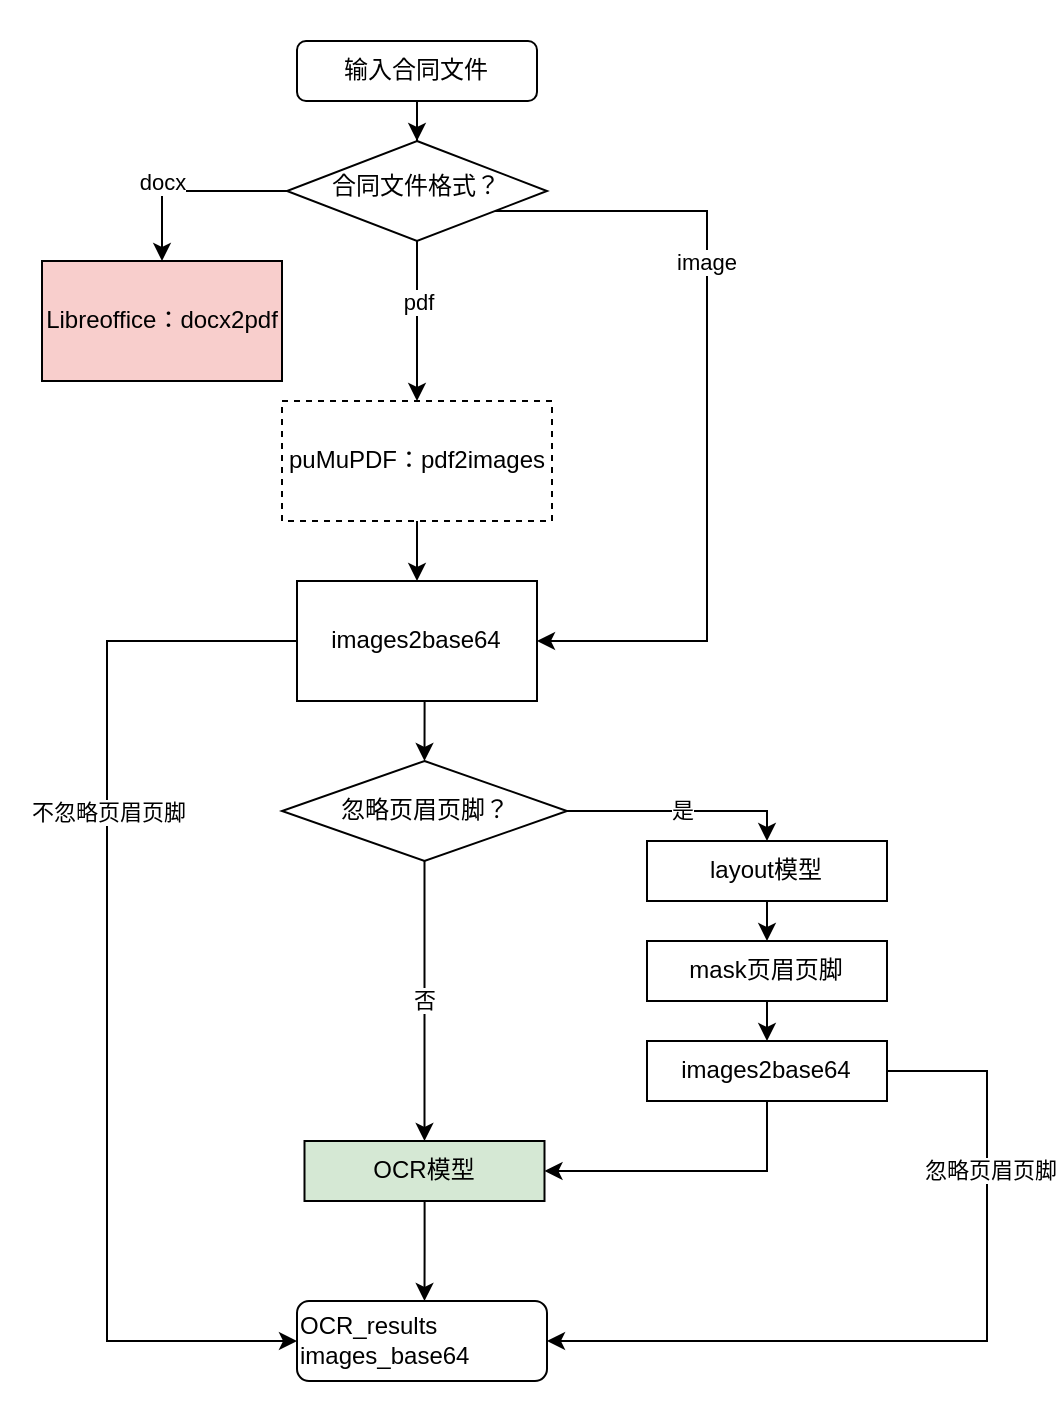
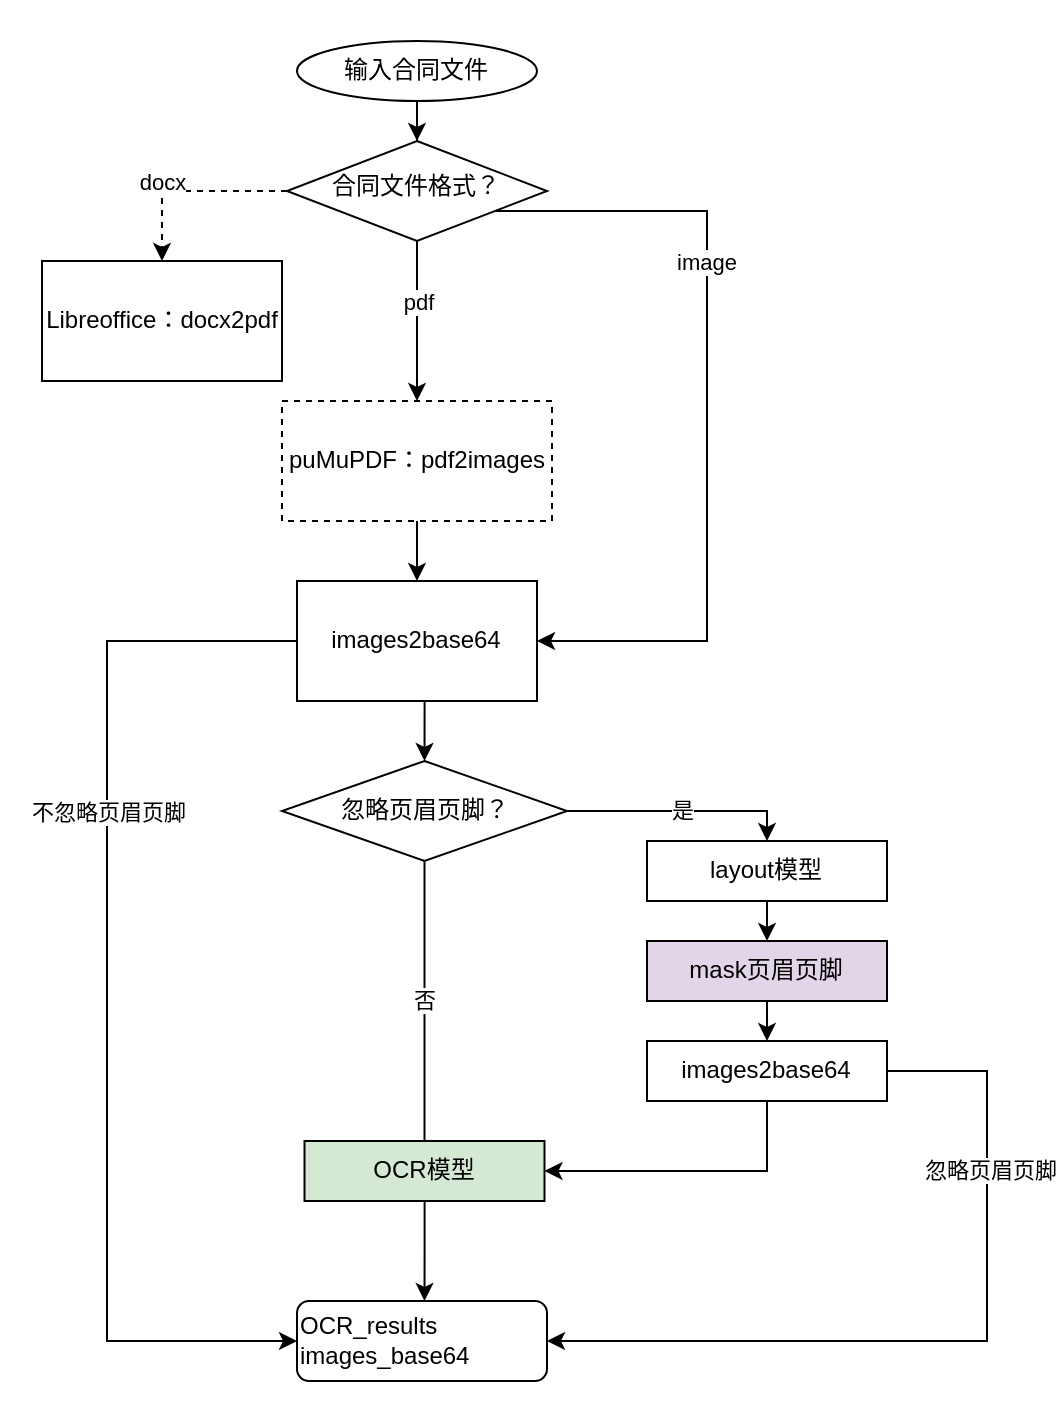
  <mxCell id="0" />
  <mxCell id="1" parent="0" />
- <mxCell id="2" style="edgeStyle=orthogonalEdgeStyle;rounded=0;orthogonalLoop=1;jettySize=auto;html=1;entryX=0.5;entryY=0;entryDx=0;entryDy=0;" edge="1" parent="1" source="8" target="11"><mxGeometry relative="1" as="geometry"><mxPoint x="83" y="230" as="targetPoint" /></mxGeometry></mxCell>
+ <mxCell id="2" style="edgeStyle=orthogonalEdgeStyle;rounded=0;orthogonalLoop=1;jettySize=auto;html=1;entryX=0.5;entryY=0;entryDx=0;entryDy=0;dashed=1;" edge="1" parent="1" source="8" target="11"><mxGeometry relative="1" as="geometry"><mxPoint x="83" y="230" as="targetPoint" /></mxGeometry></mxCell>
  <mxCell id="3" value="docx" style="edgeLabel;html=1;align=center;verticalAlign=middle;resizable=0;points=[];" vertex="1" connectable="0" parent="2"><mxGeometry x="0.441" y="-2" relative="1" as="geometry"><mxPoint x="2" y="-12" as="offset" /></mxGeometry></mxCell>
  <mxCell id="4" style="edgeStyle=orthogonalEdgeStyle;rounded=0;orthogonalLoop=1;jettySize=auto;html=1;entryX=0.5;entryY=0;entryDx=0;entryDy=0;" edge="1" parent="1" source="8" target="13"><mxGeometry relative="1" as="geometry"><mxPoint x="208" y="230" as="targetPoint" /></mxGeometry></mxCell>
  <mxCell id="5" value="pdf" style="edgeLabel;html=1;align=center;verticalAlign=middle;resizable=0;points=[];" vertex="1" connectable="0" parent="4"><mxGeometry x="-0.237" y="-1" relative="1" as="geometry"><mxPoint x="1" y="-1" as="offset" /></mxGeometry></mxCell>
  <mxCell id="6" style="edgeStyle=orthogonalEdgeStyle;rounded=0;orthogonalLoop=1;jettySize=auto;html=1;entryX=1;entryY=0.5;entryDx=0;entryDy=0;" edge="1" parent="1" source="8" target="17"><mxGeometry relative="1" as="geometry"><mxPoint x="333" y="230" as="targetPoint" /><Array as="points"><mxPoint x="353" y="105" /><mxPoint x="353" y="320" /></Array></mxGeometry></mxCell>
  <mxCell id="7" value="image" style="edgeLabel;html=1;align=center;verticalAlign=middle;resizable=0;points=[];" vertex="1" connectable="0" parent="6"><mxGeometry x="0.474" y="-1" relative="1" as="geometry"><mxPoint y="-168" as="offset" /></mxGeometry></mxCell>
  <mxCell id="8" value="&lt;span&gt;合同文件格式？&lt;/span&gt;" style="rhombus;whiteSpace=wrap;html=1;shadow=0;fontFamily=Helvetica;fontSize=12;align=center;strokeWidth=1;spacing=6;spacingTop=-4;" parent="1" vertex="1"><mxGeometry x="143" y="70" width="130" height="50" as="geometry" /></mxCell>
  <mxCell id="9" style="edgeStyle=orthogonalEdgeStyle;rounded=0;orthogonalLoop=1;jettySize=auto;html=1;entryX=0.5;entryY=0;entryDx=0;entryDy=0;" edge="1" parent="1" source="10" target="8"><mxGeometry relative="1" as="geometry" /></mxCell>
- <mxCell id="10" value="输入合同文件" style="rounded=1;whiteSpace=wrap;html=1;fontSize=12;glass=0;strokeWidth=1;shadow=0;" vertex="1" parent="1"><mxGeometry x="148" y="20" width="120" height="30" as="geometry" /></mxCell>
- <mxCell id="11" value="Libreoffice：docx2pdf" style="rounded=0;whiteSpace=wrap;html=1;fillColor=#f8cecc;" vertex="1" parent="1"><mxGeometry x="20.5" y="130" width="120" height="60" as="geometry" /></mxCell>
+ <mxCell id="10" value="输入合同文件" style="ellipse;whiteSpace=wrap;html=1;fontSize=12;glass=0;strokeWidth=1;shadow=0;" vertex="1" parent="1"><mxGeometry x="148" y="20" width="120" height="30" as="geometry" /></mxCell>
+ <mxCell id="11" value="Libreoffice：docx2pdf" style="rounded=0;whiteSpace=wrap;html=1;" vertex="1" parent="1"><mxGeometry x="20.5" y="130" width="120" height="60" as="geometry" /></mxCell>
  <mxCell id="12" style="edgeStyle=orthogonalEdgeStyle;rounded=0;orthogonalLoop=1;jettySize=auto;html=1;entryX=0.5;entryY=0;entryDx=0;entryDy=0;" edge="1" parent="1" source="13" target="17"><mxGeometry relative="1" as="geometry" /></mxCell>
  <mxCell id="13" value="puMuPDF：pdf2images" style="rounded=0;whiteSpace=wrap;html=1;dashed=1;" vertex="1" parent="1"><mxGeometry x="140.5" y="200" width="135" height="60" as="geometry" /></mxCell>
  <mxCell id="14" style="edgeStyle=orthogonalEdgeStyle;rounded=0;orthogonalLoop=1;jettySize=auto;html=1;exitX=0.5;exitY=1;exitDx=0;exitDy=0;entryX=0.5;entryY=0;entryDx=0;entryDy=0;" edge="1" parent="1" source="17" target="20"><mxGeometry relative="1" as="geometry" /></mxCell>
  <mxCell id="15" style="edgeStyle=orthogonalEdgeStyle;rounded=0;orthogonalLoop=1;jettySize=auto;html=1;exitX=0;exitY=0.5;exitDx=0;exitDy=0;entryX=0;entryY=0.5;entryDx=0;entryDy=0;" edge="1" parent="1" source="17" target="31"><mxGeometry relative="1" as="geometry"><Array as="points"><mxPoint x="53" y="320" /><mxPoint x="53" y="670" /></Array></mxGeometry></mxCell>
  <mxCell id="16" value="不忽略页眉页脚" style="edgeLabel;html=1;align=center;verticalAlign=middle;resizable=0;points=[];" vertex="1" connectable="0" parent="15"><mxGeometry x="0.28" y="-3" relative="1" as="geometry"><mxPoint x="3" y="-166" as="offset" /></mxGeometry></mxCell>
  <mxCell id="17" value="images2base64" style="rounded=0;whiteSpace=wrap;html=1;" vertex="1" parent="1"><mxGeometry x="148" y="290" width="120" height="60" as="geometry" /></mxCell>
  <mxCell id="18" value="是" style="edgeStyle=orthogonalEdgeStyle;rounded=0;orthogonalLoop=1;jettySize=auto;html=1;exitX=1;exitY=0.5;exitDx=0;exitDy=0;entryX=0.5;entryY=0;entryDx=0;entryDy=0;" edge="1" parent="1" source="20" target="22"><mxGeometry relative="1" as="geometry"><mxPoint x="353" y="420" as="targetPoint" /><Array as="points"><mxPoint x="383" y="405" /></Array></mxGeometry></mxCell>
- <mxCell id="19" value="否" style="edgeStyle=orthogonalEdgeStyle;rounded=0;orthogonalLoop=1;jettySize=auto;html=1;exitX=0.5;exitY=1;exitDx=0;exitDy=0;entryX=0.5;entryY=0;entryDx=0;entryDy=0;" edge="1" parent="1" source="20" target="24"><mxGeometry relative="1" as="geometry"><mxPoint x="208" y="510" as="targetPoint" /></mxGeometry></mxCell>
+ <mxCell id="19" value="否" style="edgeStyle=orthogonalEdgeStyle;rounded=0;orthogonalLoop=1;jettySize=auto;html=1;exitX=0.5;exitY=1;exitDx=0;exitDy=0;entryX=0.5;entryY=0;entryDx=0;entryDy=0;endArrow=none;" edge="1" parent="1" source="20" target="24"><mxGeometry relative="1" as="geometry"><mxPoint x="208" y="510" as="targetPoint" /></mxGeometry></mxCell>
  <mxCell id="20" value="忽略页眉页脚？" style="rhombus;whiteSpace=wrap;html=1;" vertex="1" parent="1"><mxGeometry x="140.5" y="380" width="142.5" height="50" as="geometry" /></mxCell>
  <mxCell id="21" style="edgeStyle=orthogonalEdgeStyle;rounded=0;orthogonalLoop=1;jettySize=auto;html=1;exitX=0.5;exitY=1;exitDx=0;exitDy=0;entryX=0.5;entryY=0;entryDx=0;entryDy=0;" edge="1" parent="1" source="22" target="30"><mxGeometry relative="1" as="geometry" /></mxCell>
  <mxCell id="22" value="layout模型" style="rounded=0;whiteSpace=wrap;html=1;" vertex="1" parent="1"><mxGeometry x="323" y="420" width="120" height="30" as="geometry" /></mxCell>
  <mxCell id="23" style="edgeStyle=orthogonalEdgeStyle;rounded=0;orthogonalLoop=1;jettySize=auto;html=1;" edge="1" parent="1" source="24"><mxGeometry relative="1" as="geometry"><mxPoint x="211.75" y="650" as="targetPoint" /></mxGeometry></mxCell>
  <mxCell id="24" value="OCR模型" style="rounded=0;whiteSpace=wrap;html=1;fillColor=#d5e8d4;" vertex="1" parent="1"><mxGeometry x="151.75" y="570" width="120" height="30" as="geometry" /></mxCell>
  <mxCell id="25" style="edgeStyle=orthogonalEdgeStyle;rounded=0;orthogonalLoop=1;jettySize=auto;html=1;exitX=0.5;exitY=1;exitDx=0;exitDy=0;entryX=1;entryY=0.5;entryDx=0;entryDy=0;" edge="1" parent="1" source="28" target="24"><mxGeometry relative="1" as="geometry"><Array as="points"><mxPoint x="383" y="585" /></Array></mxGeometry></mxCell>
  <mxCell id="26" style="edgeStyle=orthogonalEdgeStyle;rounded=0;orthogonalLoop=1;jettySize=auto;html=1;entryX=1;entryY=0.5;entryDx=0;entryDy=0;" edge="1" parent="1" source="28" target="31"><mxGeometry relative="1" as="geometry"><Array as="points"><mxPoint x="493" y="535" /><mxPoint x="493" y="670" /></Array></mxGeometry></mxCell>
  <mxCell id="27" value="忽略页眉页脚" style="edgeLabel;html=1;align=center;verticalAlign=middle;resizable=0;points=[];" vertex="1" connectable="0" parent="26"><mxGeometry x="-0.511" y="1" relative="1" as="geometry"><mxPoint as="offset" /></mxGeometry></mxCell>
  <mxCell id="28" value="&lt;span&gt;images2base64&lt;/span&gt;" style="rounded=0;whiteSpace=wrap;html=1;" vertex="1" parent="1"><mxGeometry x="323" y="520" width="120" height="30" as="geometry" /></mxCell>
  <mxCell id="29" style="edgeStyle=orthogonalEdgeStyle;rounded=0;orthogonalLoop=1;jettySize=auto;html=1;exitX=0.5;exitY=1;exitDx=0;exitDy=0;entryX=0.5;entryY=0;entryDx=0;entryDy=0;" edge="1" parent="1" source="30" target="28"><mxGeometry relative="1" as="geometry" /></mxCell>
- <mxCell id="30" value="mask页眉页脚" style="rounded=0;whiteSpace=wrap;html=1;" vertex="1" parent="1"><mxGeometry x="323" y="470" width="120" height="30" as="geometry" /></mxCell>
+ <mxCell id="30" value="mask页眉页脚" style="rounded=0;whiteSpace=wrap;html=1;fillColor=#e1d5e7;" vertex="1" parent="1"><mxGeometry x="323" y="470" width="120" height="30" as="geometry" /></mxCell>
  <mxCell id="31" value="OCR_results&lt;br&gt;images_base64" style="rounded=1;whiteSpace=wrap;html=1;align=left;" vertex="1" parent="1"><mxGeometry x="148" y="650" width="125" height="40" as="geometry" /></mxCell>
